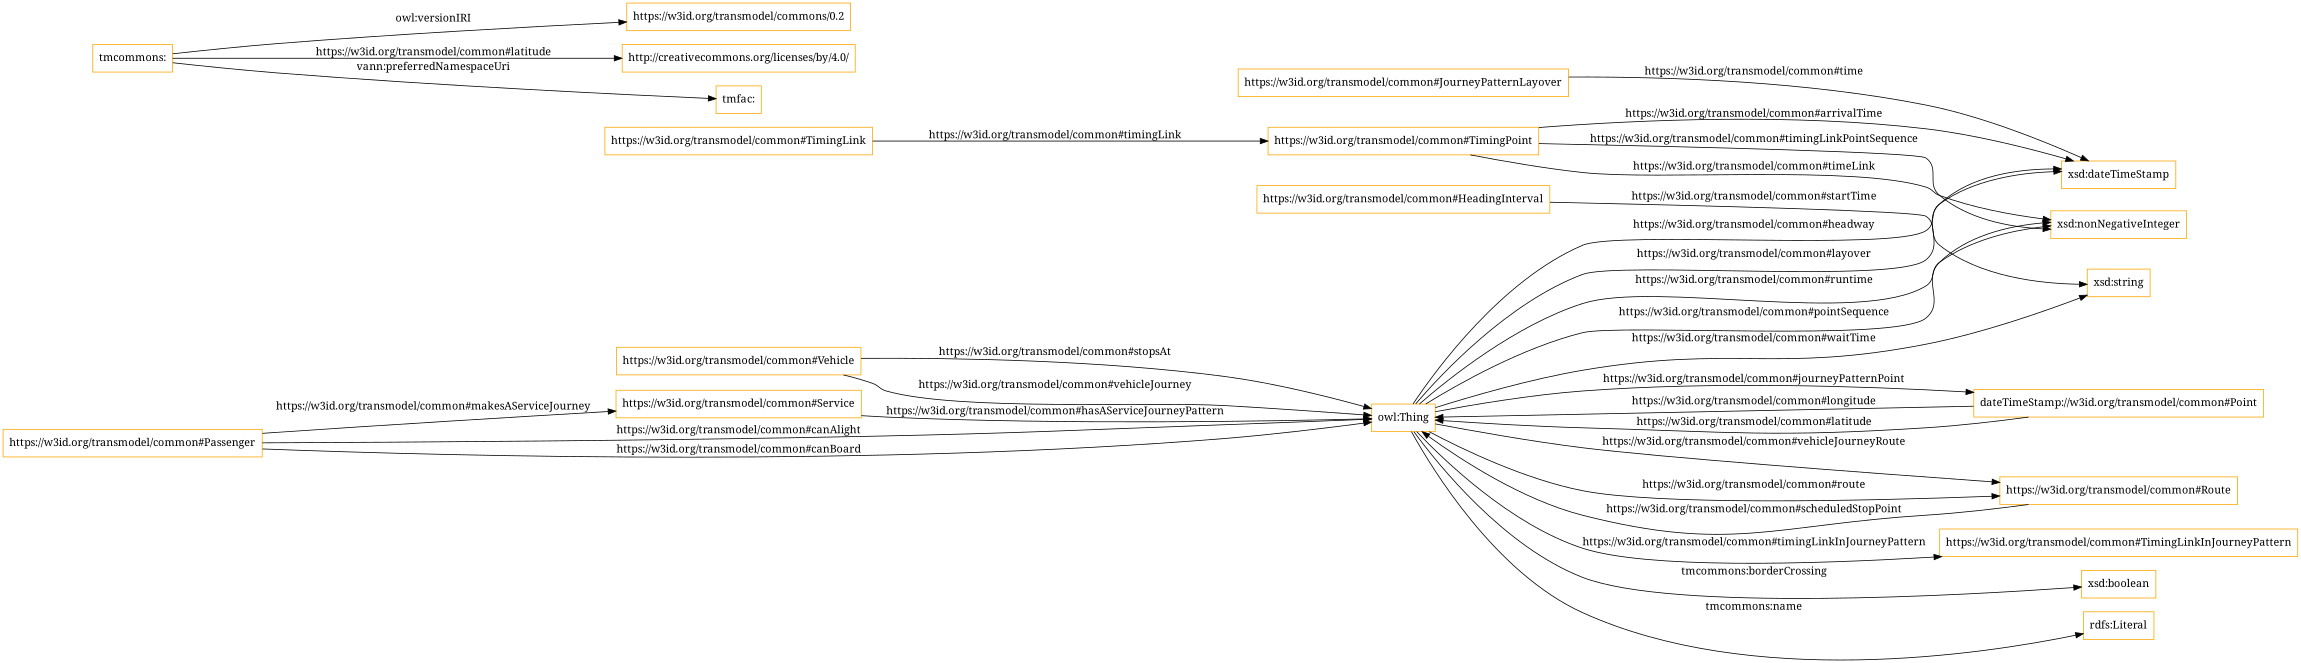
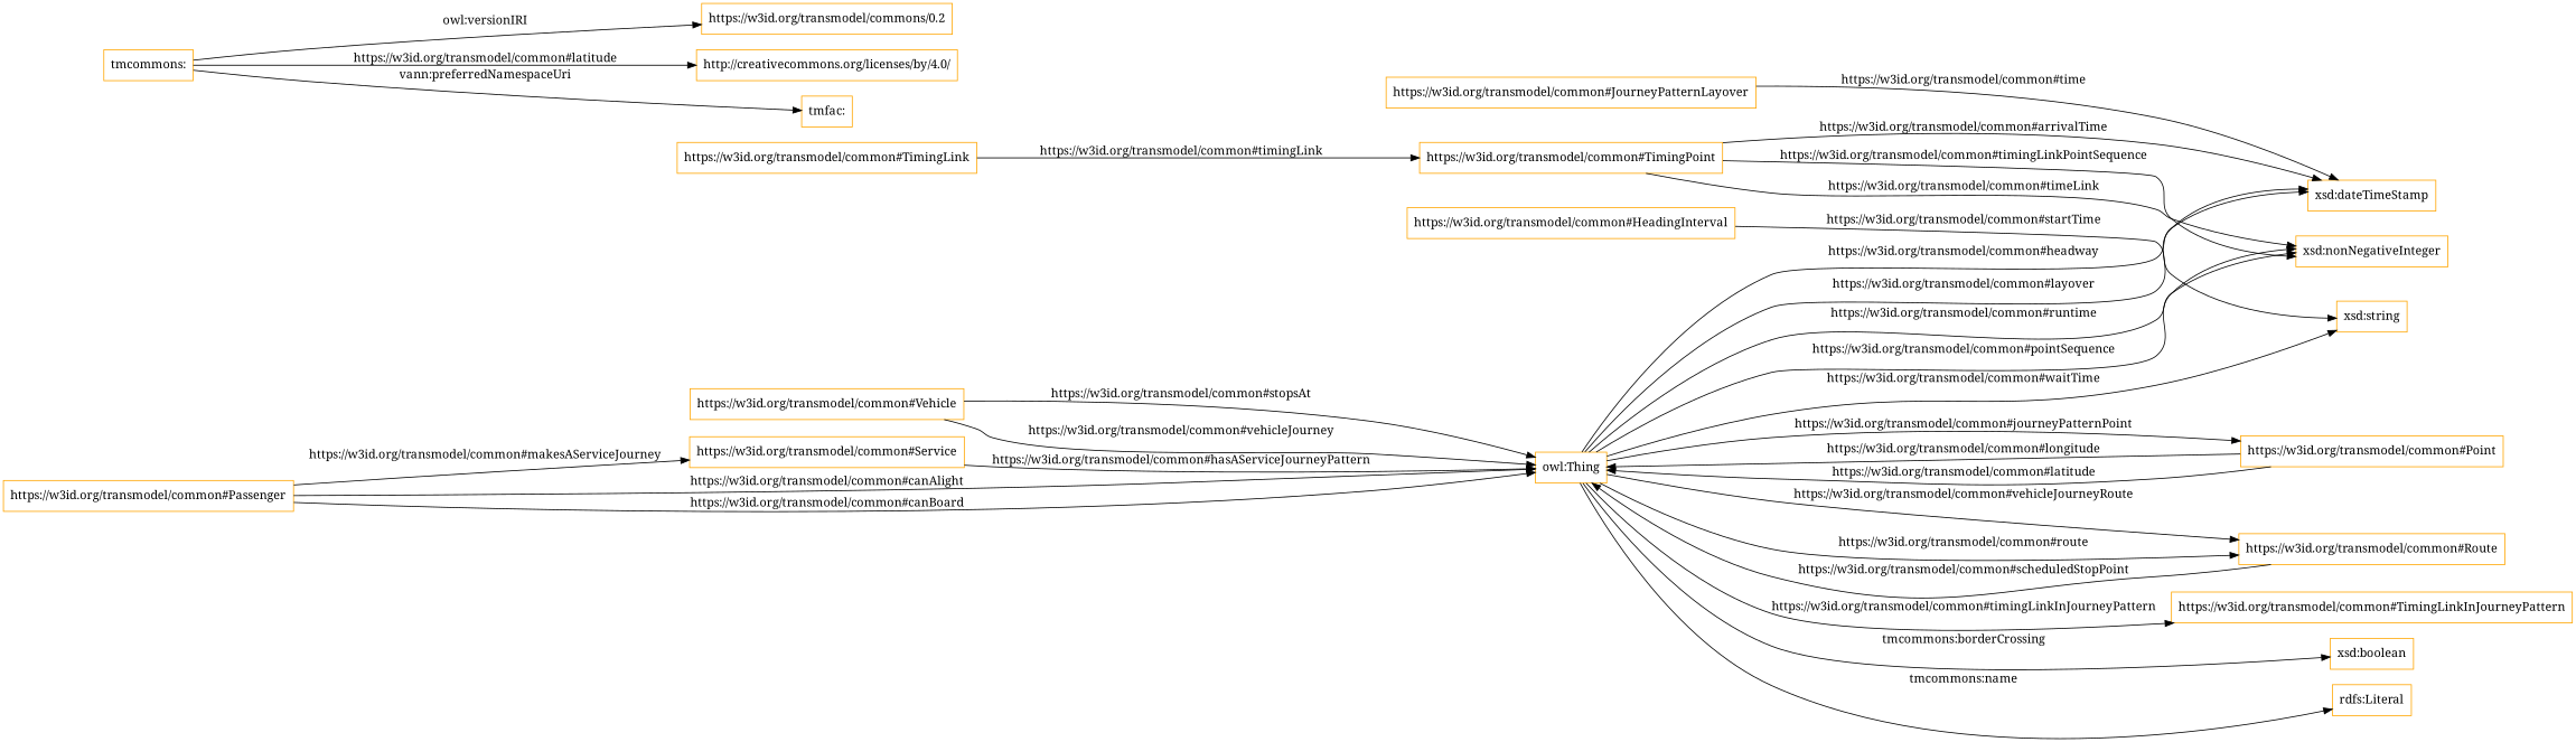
  digraph {
    fontname="Noto Serif"
    rankdir=LR
    node [color=orange fontname="Noto Serif" shape=rectangle]
    edge [fontname="Noto Serif"]
    "https://w3id.org/transmodel/common#Service"
    "owl:Thing"
    "xsd:dateTimeStamp"
-   "https://w3id.org/transmodel/common#Point" [label="dateTimeStamp://w3id.org/transmodel/common#Point"]
+   "https://w3id.org/transmodel/common#Point"
    "xsd:string"
    "xsd:nonNegativeInteger"
    "https://w3id.org/transmodel/common#Route"
    "https://w3id.org/transmodel/common#TimingLinkInJourneyPattern"
    "xsd:boolean"
    "rdfs:Literal"
    "https://w3id.org/transmodel/common#JourneyPatternLayover"
    "https://w3id.org/transmodel/common#TimingLink"
    "https://w3id.org/transmodel/common#TimingPoint"
    "https://w3id.org/transmodel/common#Vehicle"
    "https://w3id.org/transmodel/common#Passenger"
    "https://w3id.org/transmodel/common#HeadingInterval"
    "tmcommons:"
    "https://w3id.org/transmodel/commons/0.2"
    "http://creativecommons.org/licenses/by/4.0/"
    "tmfac:"
    "https://w3id.org/transmodel/common#Service" -> "owl:Thing" [label="https://w3id.org/transmodel/common#hasAServiceJourneyPattern"]
    "owl:Thing" -> "xsd:dateTimeStamp" [label="https://w3id.org/transmodel/common#headway"]
    "owl:Thing" -> "xsd:dateTimeStamp" [label="https://w3id.org/transmodel/common#layover"]
    "owl:Thing" -> "https://w3id.org/transmodel/common#Point" [label="https://w3id.org/transmodel/common#journeyPatternPoint"]
    "owl:Thing" -> "xsd:string" [label="https://w3id.org/transmodel/common#waitTime"]
    "owl:Thing" -> "xsd:nonNegativeInteger" [label="https://w3id.org/transmodel/common#runtime"]
    "owl:Thing" -> "xsd:nonNegativeInteger" [label="https://w3id.org/transmodel/common#pointSequence"]
    "owl:Thing" -> "https://w3id.org/transmodel/common#Route" [label="https://w3id.org/transmodel/common#vehicleJourneyRoute"]
    "owl:Thing" -> "https://w3id.org/transmodel/common#Route" [label="https://w3id.org/transmodel/common#route"]
    "owl:Thing" -> "https://w3id.org/transmodel/common#TimingLinkInJourneyPattern" [label="https://w3id.org/transmodel/common#timingLinkInJourneyPattern"]
    "owl:Thing" -> "xsd:boolean" [label="tmcommons:borderCrossing"]
    "owl:Thing" -> "rdfs:Literal" [label="tmcommons:name"]
    "https://w3id.org/transmodel/common#Point" -> "owl:Thing" [label="https://w3id.org/transmodel/common#longitude"]
    "https://w3id.org/transmodel/common#Point" -> "owl:Thing" [label="https://w3id.org/transmodel/common#latitude"]
    "https://w3id.org/transmodel/common#Route" -> "owl:Thing" [label="https://w3id.org/transmodel/common#scheduledStopPoint"]
    "https://w3id.org/transmodel/common#JourneyPatternLayover" -> "xsd:dateTimeStamp" [label="https://w3id.org/transmodel/common#time"]
    "https://w3id.org/transmodel/common#TimingLink" -> "https://w3id.org/transmodel/common#TimingPoint" [label="https://w3id.org/transmodel/common#timingLink"]
    "https://w3id.org/transmodel/common#TimingPoint" -> "xsd:dateTimeStamp" [label="https://w3id.org/transmodel/common#arrivalTime"]
    "https://w3id.org/transmodel/common#TimingPoint" -> "xsd:nonNegativeInteger" [label="https://w3id.org/transmodel/common#timingLinkPointSequence"]
    "https://w3id.org/transmodel/common#TimingPoint" -> "xsd:nonNegativeInteger" [label="https://w3id.org/transmodel/common#timeLink"]
    "https://w3id.org/transmodel/common#Vehicle" -> "owl:Thing" [label="https://w3id.org/transmodel/common#stopsAt"]
    "https://w3id.org/transmodel/common#Vehicle" -> "owl:Thing" [label="https://w3id.org/transmodel/common#vehicleJourney"]
    "https://w3id.org/transmodel/common#Passenger" -> "https://w3id.org/transmodel/common#Service" [label="https://w3id.org/transmodel/common#makesAServiceJourney"]
    "https://w3id.org/transmodel/common#Passenger" -> "owl:Thing" [label="https://w3id.org/transmodel/common#canAlight"]
    "https://w3id.org/transmodel/common#Passenger" -> "owl:Thing" [label="https://w3id.org/transmodel/common#canBoard"]
    "https://w3id.org/transmodel/common#HeadingInterval" -> "xsd:string" [label="https://w3id.org/transmodel/common#startTime"]
    "tmcommons:" -> "https://w3id.org/transmodel/commons/0.2" [label="owl:versionIRI"]
    "tmcommons:" -> "http://creativecommons.org/licenses/by/4.0/" [label="https://w3id.org/transmodel/common#latitude"]
    "tmcommons:" -> "tmfac:" [label="vann:preferredNamespaceUri"]
  }
